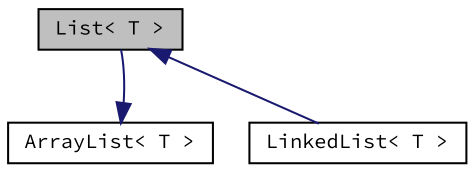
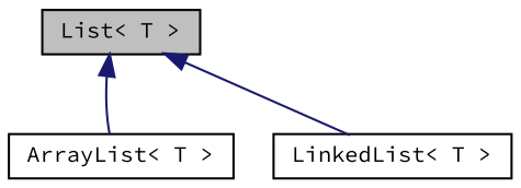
  digraph {
    fontname="Source Code Pro"
    node [color=black fillcolor=white fontname="Source Code Pro" fontsize=10 shape=record style=filled]
    edge [color=midnightblue dir=back fontname="Source Code Pro" fontsize=10 labelfontname=Helvetica labelfontsize=10 style=solid]
    n1 [fillcolor=grey75 fontcolor=black height=0.2 label="List\< T \>" width=0.4]
    n2 [height=0.2 label="ArrayList\< T \>" width=0.4]
    n3 [height=0.2 label="LinkedList\< T \>" width=0.4]
-   n2 -> n1
+   n1 -> n2
    n1 -> n3
  }
